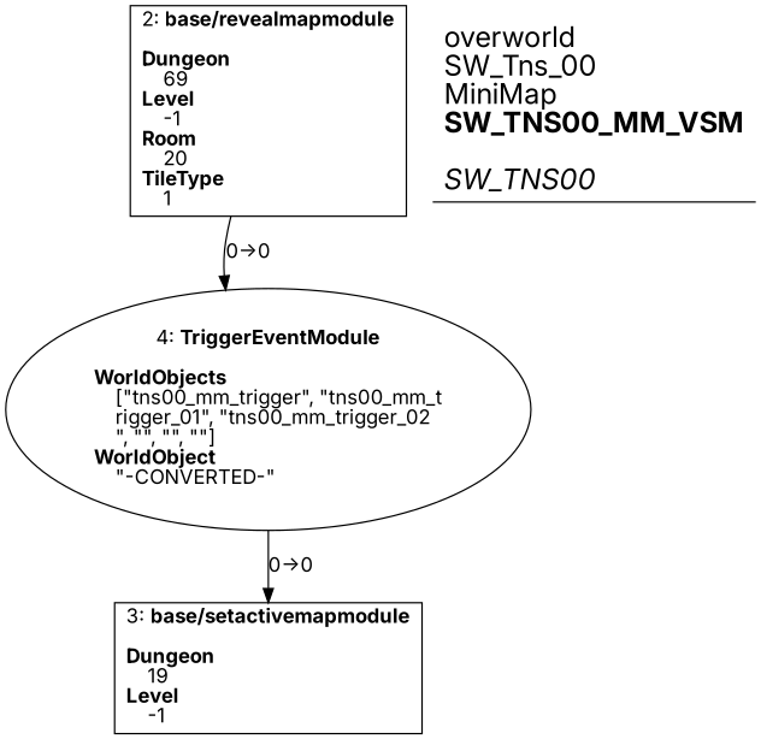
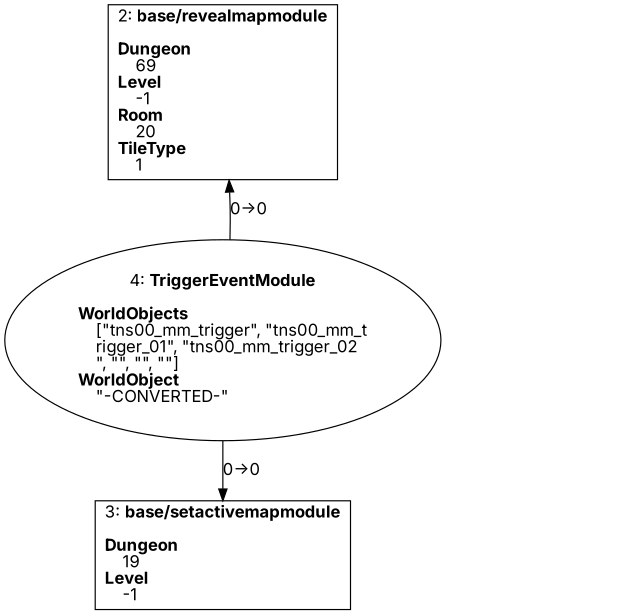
  digraph {
    fontname=Inter
    splines=spline
    node [fontname=Inter shape=box]
    edge [fontname=Inter]
    n1 [label=<2: <b>base/revealmapmodule</b><br/><br/><b>Dungeon</b><br align="left"/>    69<br align="left"/><b>Level</b><br align="left"/>    -1<br align="left"/><b>Room</b><br align="left"/>    20<br align="left"/><b>TileType</b><br align="left"/>    1<br align="left"/>>]
    n2 [label=<3: <b>base/setactivemapmodule</b><br/><br/><b>Dungeon</b><br align="left"/>    19<br align="left"/><b>Level</b><br align="left"/>    -1<br align="left"/>>]
    n3 [label=<4: <b>TriggerEventModule</b><br/><br/><b>WorldObjects</b><br align="left"/>    [&quot;tns00_mm_trigger&quot;, &quot;tns00_mm_t<br align="left"/>    rigger_01&quot;, &quot;tns00_mm_trigger_02<br align="left"/>    &quot;, &quot;&quot;, &quot;&quot;, &quot;&quot;]<br align="left"/><b>WorldObject</b><br align="left"/>    &quot;-CONVERTED-&quot;<br align="left"/>> shape=oval]
-   n4 [label=<<font point-size="20">overworld<br align="left"/>SW_Tns_00<br align="left"/>MiniMap<br align="left"/><b>SW_TNS00_MM_VSM</b><br align="left"/><br/><i>SW_TNS00</i><br align="left"/></font>> shape=underline]
-   n1 -> n3 [label="0→0"]
+   n3 -> n1 [label="0→0"]
    n3 -> n2 [label="0→0"]
  }
